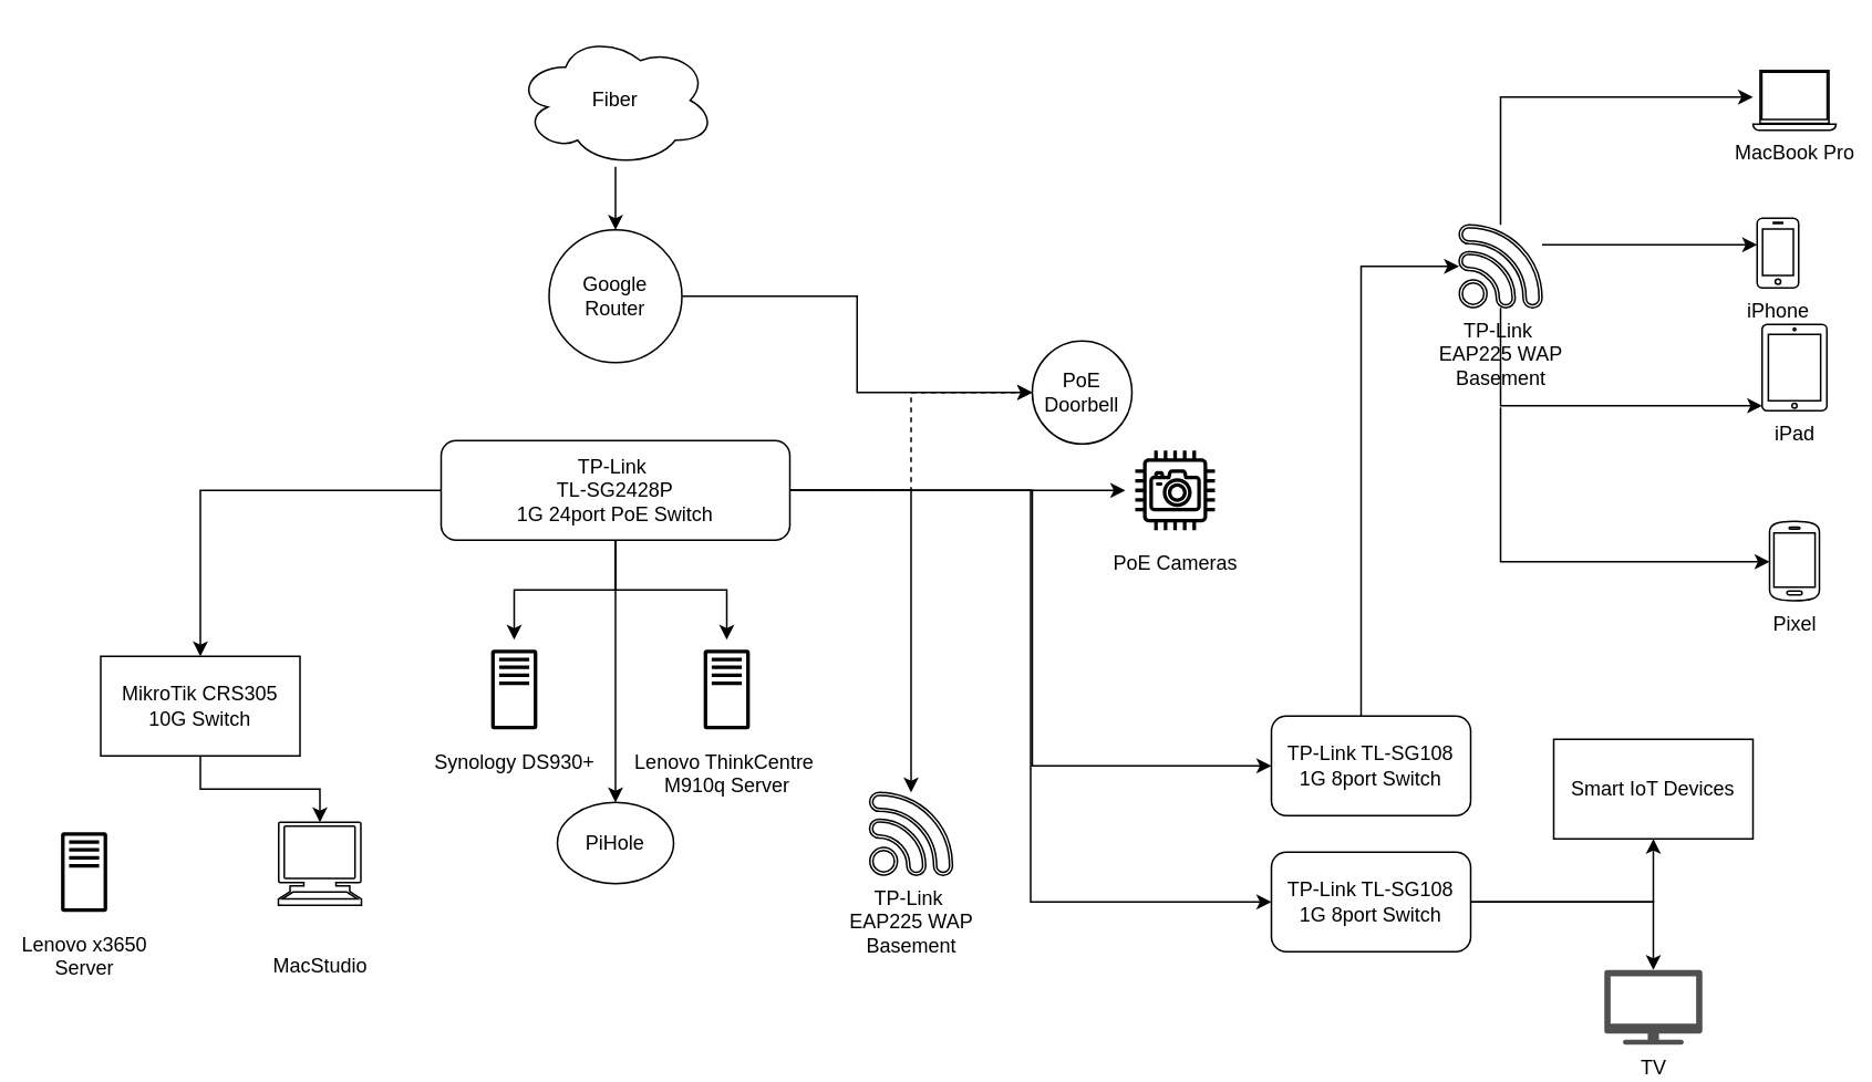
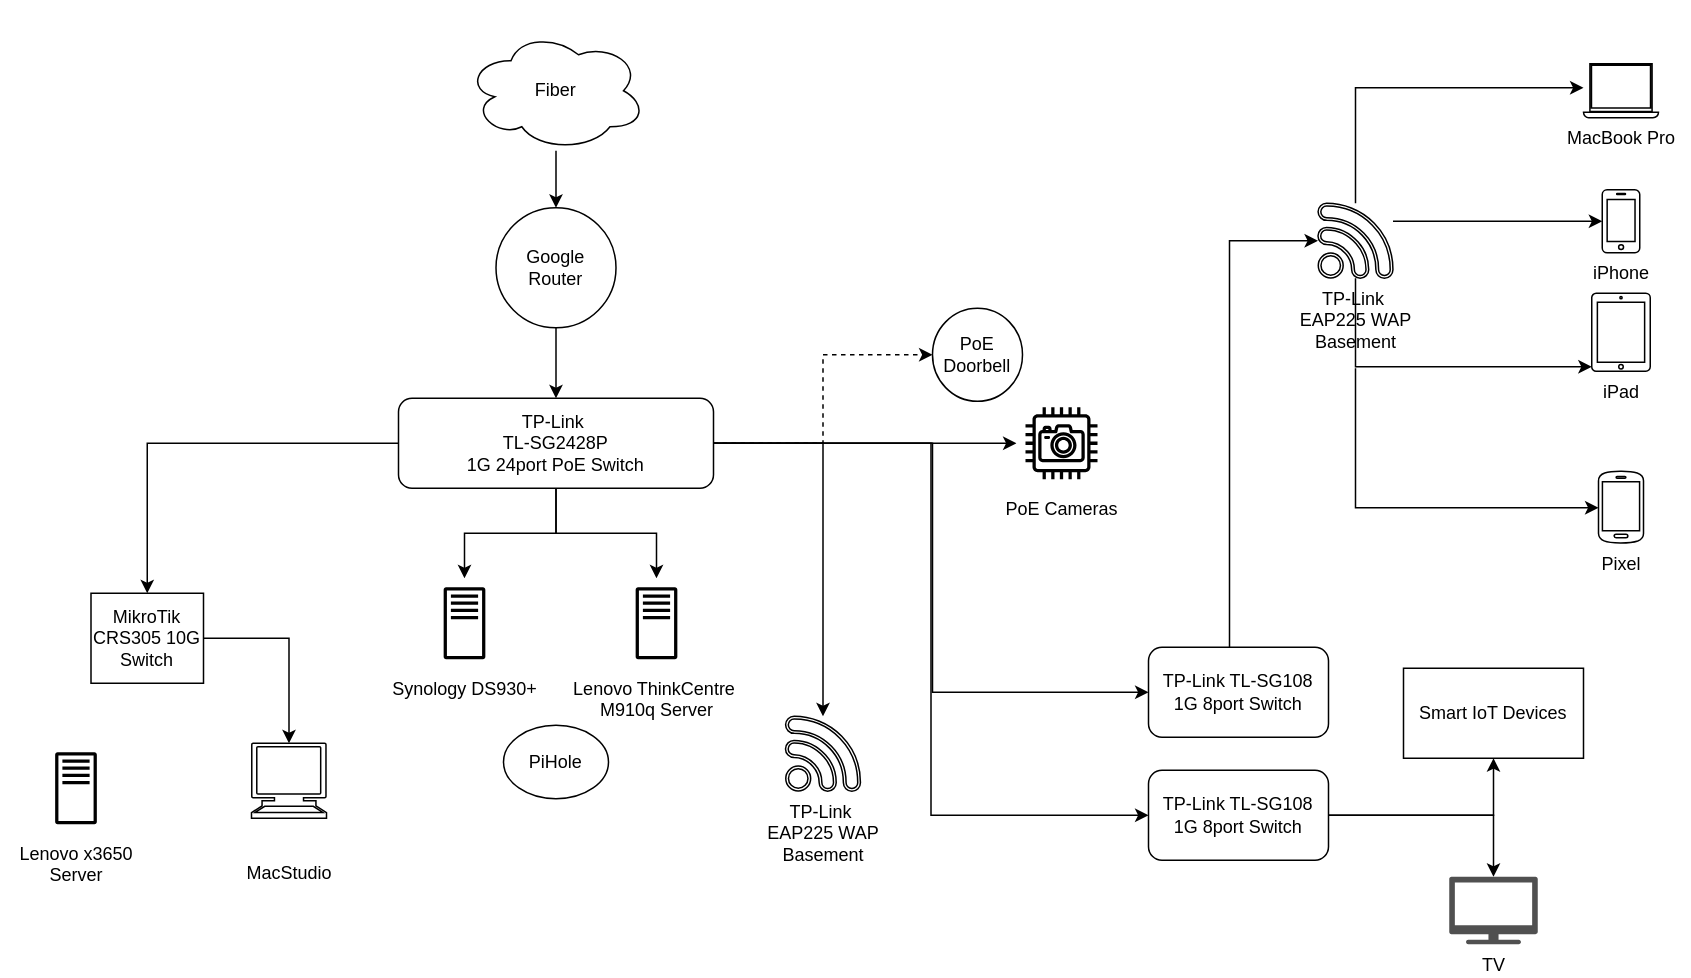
  <mxCell id="0" />
  <mxCell id="1" parent="0" />
  <mxCell id="2" value="" style="edgeStyle=orthogonalEdgeStyle;rounded=0;orthogonalLoop=1;jettySize=auto;html=1;" edge="1" parent="1" source="3" target="5"><mxGeometry relative="1" as="geometry" /></mxCell>
  <mxCell id="3" value="Fiber" style="ellipse;shape=cloud;whiteSpace=wrap;html=1;" parent="1" vertex="1"><mxGeometry x="310" y="20" width="120" height="80" as="geometry" /></mxCell>
- <mxCell id="4" value="" style="edgeStyle=orthogonalEdgeStyle;rounded=0;orthogonalLoop=1;jettySize=auto;html=1;" edge="1" parent="1" source="5" target="42"><mxGeometry relative="1" as="geometry" /></mxCell>
+ <mxCell id="4" value="" style="edgeStyle=orthogonalEdgeStyle;rounded=0;orthogonalLoop=1;jettySize=auto;html=1;" edge="1" parent="1" source="5" target="16"><mxGeometry relative="1" as="geometry" /></mxCell>
  <mxCell id="5" value="&lt;div&gt;Google&lt;/div&gt;&lt;div&gt;Router&lt;/div&gt;" style="ellipse;whiteSpace=wrap;html=1;aspect=fixed;" parent="1" vertex="1"><mxGeometry x="330" y="138" width="80" height="80" as="geometry" /></mxCell>
- <mxCell id="6" value="MikroTik CRS305 10G Switch" style="rounded=0;whiteSpace=wrap;html=1;" parent="1" vertex="1"><mxGeometry x="60" y="395" width="120" height="60" as="geometry" /></mxCell>
+ <mxCell id="6" value="MikroTik CRS305 10G Switch" style="rounded=0;whiteSpace=wrap;html=1;" parent="1" vertex="1"><mxGeometry x="60" y="395" width="75" height="60" as="geometry" /></mxCell>
  <mxCell id="7" style="edgeStyle=orthogonalEdgeStyle;rounded=0;orthogonalLoop=1;jettySize=auto;html=1;" edge="1" parent="1" source="16" target="32"><mxGeometry relative="1" as="geometry" /></mxCell>
  <mxCell id="8" style="edgeStyle=orthogonalEdgeStyle;rounded=0;orthogonalLoop=1;jettySize=auto;html=1;" edge="1" parent="1" source="16" target="17"><mxGeometry relative="1" as="geometry" /></mxCell>
  <mxCell id="9" style="edgeStyle=orthogonalEdgeStyle;rounded=0;orthogonalLoop=1;jettySize=auto;html=1;" edge="1" parent="1" source="16" target="36"><mxGeometry relative="1" as="geometry" /></mxCell>
  <mxCell id="10" style="edgeStyle=orthogonalEdgeStyle;rounded=0;orthogonalLoop=1;jettySize=auto;html=1;" edge="1" parent="1" source="16" target="37"><mxGeometry relative="1" as="geometry" /></mxCell>
  <mxCell id="11" style="edgeStyle=orthogonalEdgeStyle;rounded=0;orthogonalLoop=1;jettySize=auto;html=1;" edge="1" parent="1" source="16" target="6"><mxGeometry relative="1" as="geometry" /></mxCell>
  <mxCell id="12" style="edgeStyle=orthogonalEdgeStyle;rounded=0;orthogonalLoop=1;jettySize=auto;html=1;" edge="1" parent="1" source="16" target="25"><mxGeometry relative="1" as="geometry"><Array as="points"><mxPoint x="621" y="295" /><mxPoint x="621" y="461" /></Array></mxGeometry></mxCell>
  <mxCell id="13" style="edgeStyle=orthogonalEdgeStyle;rounded=0;orthogonalLoop=1;jettySize=auto;html=1;entryX=0;entryY=0.5;entryDx=0;entryDy=0;" edge="1" parent="1" source="16" target="28"><mxGeometry relative="1" as="geometry" /></mxCell>
- <mxCell id="14" style="edgeStyle=orthogonalEdgeStyle;rounded=0;orthogonalLoop=1;jettySize=auto;html=1;" edge="1" parent="1" source="16" target="39"><mxGeometry relative="1" as="geometry" /></mxCell>
  <mxCell id="15" style="edgeStyle=orthogonalEdgeStyle;rounded=0;orthogonalLoop=1;jettySize=auto;html=1;entryX=0;entryY=0.5;entryDx=0;entryDy=0;dashed=1;" edge="1" parent="1" source="16" target="42"><mxGeometry relative="1" as="geometry" /></mxCell>
  <mxCell id="16" value="&lt;div&gt;TP-Link&amp;nbsp;&lt;/div&gt;&lt;div&gt;TL-SG2428P&lt;/div&gt;&lt;div&gt;1G 24port PoE Switch&lt;br&gt;&lt;/div&gt;" style="rounded=1;whiteSpace=wrap;html=1;" parent="1" vertex="1"><mxGeometry x="265" y="265" width="210" height="60" as="geometry" /></mxCell>
  <mxCell id="17" value="&lt;div&gt;TP-Link&amp;nbsp;&lt;/div&gt;&lt;div&gt;EAP225 WAP&lt;/div&gt;&lt;div&gt;Basement&lt;br&gt;&lt;/div&gt;" style="sketch=0;pointerEvents=1;shadow=0;dashed=0;html=1;aspect=fixed;labelPosition=center;verticalLabelPosition=bottom;verticalAlign=top;align=center;outlineConnect=0;shape=mxgraph.vvd.wi_fi;" parent="1" vertex="1"><mxGeometry x="523" y="477" width="50" height="50" as="geometry" /></mxCell>
  <mxCell id="18" style="edgeStyle=orthogonalEdgeStyle;rounded=0;orthogonalLoop=1;jettySize=auto;html=1;" edge="1" parent="1" source="21" target="30"><mxGeometry relative="1" as="geometry"><Array as="points"><mxPoint x="903" y="58" /></Array></mxGeometry></mxCell>
  <mxCell id="19" style="edgeStyle=orthogonalEdgeStyle;rounded=0;orthogonalLoop=1;jettySize=auto;html=1;" edge="1" parent="1" source="21" target="33"><mxGeometry relative="1" as="geometry"><Array as="points"><mxPoint x="964" y="147" /><mxPoint x="964" y="147" /></Array></mxGeometry></mxCell>
  <mxCell id="20" style="edgeStyle=orthogonalEdgeStyle;rounded=0;orthogonalLoop=1;jettySize=auto;html=1;" edge="1" parent="1" source="21" target="31"><mxGeometry relative="1" as="geometry"><Array as="points"><mxPoint x="903" y="244" /></Array></mxGeometry></mxCell>
  <mxCell id="21" value="&lt;div&gt;TP-Link&amp;nbsp;&lt;/div&gt;&lt;div&gt;EAP225 WAP&lt;/div&gt;&lt;div&gt;Basement&lt;br&gt;&lt;/div&gt;" style="sketch=0;pointerEvents=1;shadow=0;dashed=0;html=1;aspect=fixed;labelPosition=center;verticalLabelPosition=bottom;verticalAlign=top;align=center;outlineConnect=0;shape=mxgraph.vvd.wi_fi;" parent="1" vertex="1"><mxGeometry x="878" y="135" width="50" height="50" as="geometry" /></mxCell>
  <mxCell id="22" style="edgeStyle=orthogonalEdgeStyle;rounded=0;orthogonalLoop=1;jettySize=auto;html=1;" edge="1" parent="1" target="34"><mxGeometry relative="1" as="geometry"><mxPoint x="903" y="245" as="sourcePoint" /><Array as="points"><mxPoint x="903" y="338" /></Array></mxGeometry></mxCell>
  <mxCell id="23" value="" style="shape=mxgraph.signs.tech.computer;html=1;pointerEvents=1;verticalLabelPosition=bottom;verticalAlign=top;align=center;" parent="1" vertex="1"><mxGeometry x="167" y="495" width="50" height="50" as="geometry" /></mxCell>
  <mxCell id="24" style="edgeStyle=orthogonalEdgeStyle;rounded=0;orthogonalLoop=1;jettySize=auto;html=1;" edge="1" parent="1" source="25" target="21"><mxGeometry relative="1" as="geometry"><Array as="points"><mxPoint x="819" y="160" /></Array></mxGeometry></mxCell>
  <mxCell id="25" value="&lt;div&gt;TP-Link TL-SG108&lt;/div&gt;&lt;div&gt;1G 8port Switch&lt;br&gt;&lt;/div&gt;" style="rounded=1;whiteSpace=wrap;html=1;" parent="1" vertex="1"><mxGeometry x="765" y="431" width="120" height="60" as="geometry" /></mxCell>
  <mxCell id="26" value="" style="edgeStyle=orthogonalEdgeStyle;rounded=0;orthogonalLoop=1;jettySize=auto;html=1;entryX=0.5;entryY=1;entryDx=0;entryDy=0;" edge="1" parent="1" source="28" target="40"><mxGeometry relative="1" as="geometry" /></mxCell>
  <mxCell id="27" style="edgeStyle=orthogonalEdgeStyle;rounded=0;orthogonalLoop=1;jettySize=auto;html=1;" edge="1" parent="1" source="28" target="41"><mxGeometry relative="1" as="geometry" /></mxCell>
  <mxCell id="28" value="&lt;div&gt;TP-Link TL-SG108&lt;/div&gt;&lt;div&gt;1G 8port Switch&lt;br&gt;&lt;/div&gt;" style="rounded=1;whiteSpace=wrap;html=1;" parent="1" vertex="1"><mxGeometry x="765" y="513" width="120" height="60" as="geometry" /></mxCell>
  <mxCell id="29" value="MacStudio" style="text;html=1;align=center;verticalAlign=middle;resizable=0;points=[];autosize=1;" parent="1" vertex="1"><mxGeometry x="152" y="567" width="80" height="30" as="geometry" /></mxCell>
  <mxCell id="30" value="MacBook Pro" style="sketch=0;pointerEvents=1;shadow=0;dashed=0;html=1;aspect=fixed;labelPosition=center;verticalLabelPosition=bottom;verticalAlign=top;align=center;outlineConnect=0;shape=mxgraph.vvd.laptop;" parent="1" vertex="1"><mxGeometry x="1055" y="42" width="50" height="36" as="geometry" /></mxCell>
  <mxCell id="31" value="iPad" style="sketch=0;pointerEvents=1;shadow=0;dashed=0;html=1;labelPosition=center;verticalLabelPosition=bottom;verticalAlign=top;outlineConnect=0;align=center;shape=mxgraph.office.devices.tablet_ipad;" parent="1" vertex="1"><mxGeometry x="1060.5" y="195" width="39" height="52" as="geometry" /></mxCell>
  <mxCell id="32" value="PoE Cameras" style="sketch=0;outlineConnect=0;dashed=0;verticalLabelPosition=bottom;verticalAlign=top;align=center;html=1;fontSize=12;fontStyle=0;aspect=fixed;shape=mxgraph.aws4.resourceIcon;resIcon=mxgraph.aws4.camera;" parent="1" vertex="1"><mxGeometry x="677" y="265" width="60" height="60" as="geometry" /></mxCell>
- <mxCell id="33" value="iPhone" style="sketch=0;pointerEvents=1;shadow=0;dashed=0;html=1;labelPosition=center;verticalLabelPosition=bottom;verticalAlign=top;outlineConnect=0;align=center;shape=mxgraph.office.devices.cell_phone_iphone_standalone;" parent="1" vertex="1"><mxGeometry x="1057.5" y="131" width="25" height="42" as="geometry" /></mxCell>
+ <mxCell id="33" value="iPhone" style="sketch=0;pointerEvents=1;shadow=0;dashed=0;html=1;labelPosition=center;verticalLabelPosition=bottom;verticalAlign=top;outlineConnect=0;align=center;shape=mxgraph.office.devices.cell_phone_iphone_standalone;" parent="1" vertex="1"><mxGeometry x="1067.5" y="126" width="25" height="42" as="geometry" /></mxCell>
  <mxCell id="34" value="Pixel" style="sketch=0;pointerEvents=1;shadow=0;dashed=0;html=1;labelPosition=center;verticalLabelPosition=bottom;verticalAlign=top;outlineConnect=0;align=center;shape=mxgraph.office.devices.cell_phone_android_proportional;" parent="1" vertex="1"><mxGeometry x="1065" y="313" width="30" height="49" as="geometry" /></mxCell>
  <mxCell id="35" value="&lt;div&gt;Lenovo x3650&lt;/div&gt;&lt;div&gt;Server&lt;/div&gt;" style="sketch=0;outlineConnect=0;dashed=0;verticalLabelPosition=bottom;verticalAlign=top;align=center;html=1;fontSize=12;fontStyle=0;aspect=fixed;shape=mxgraph.aws4.resourceIcon;resIcon=mxgraph.aws4.traditional_server;" parent="1" vertex="1"><mxGeometry x="20" y="495" width="60" height="60" as="geometry" /></mxCell>
  <mxCell id="36" value="&lt;div&gt;Lenovo ThinkCentre&amp;nbsp;&lt;/div&gt;&lt;div&gt;M910q Server&lt;/div&gt;" style="sketch=0;outlineConnect=0;dashed=0;verticalLabelPosition=bottom;verticalAlign=top;align=center;html=1;fontSize=12;fontStyle=0;aspect=fixed;shape=mxgraph.aws4.resourceIcon;resIcon=mxgraph.aws4.traditional_server;" parent="1" vertex="1"><mxGeometry x="407" y="385" width="60" height="60" as="geometry" /></mxCell>
  <mxCell id="37" value="Synology DS930+" style="sketch=0;outlineConnect=0;dashed=0;verticalLabelPosition=bottom;verticalAlign=top;align=center;html=1;fontSize=12;fontStyle=0;aspect=fixed;shape=mxgraph.aws4.resourceIcon;resIcon=mxgraph.aws4.traditional_server;" parent="1" vertex="1"><mxGeometry x="279" y="385" width="60" height="60" as="geometry" /></mxCell>
  <mxCell id="38" style="edgeStyle=orthogonalEdgeStyle;rounded=0;orthogonalLoop=1;jettySize=auto;html=1;entryX=0.5;entryY=0;entryDx=0;entryDy=0;entryPerimeter=0;" edge="1" parent="1" source="6" target="23"><mxGeometry relative="1" as="geometry" /></mxCell>
  <mxCell id="39" value="PiHole" style="ellipse;whiteSpace=wrap;html=1;" vertex="1" parent="1"><mxGeometry x="335" y="483" width="70" height="49" as="geometry" /></mxCell>
  <mxCell id="40" value="Smart IoT Devices" style="rounded=0;whiteSpace=wrap;html=1;" vertex="1" parent="1"><mxGeometry x="935" y="445" width="120" height="60" as="geometry" /></mxCell>
  <mxCell id="41" value="TV" style="sketch=0;pointerEvents=1;shadow=0;dashed=0;html=1;strokeColor=none;fillColor=#505050;labelPosition=center;verticalLabelPosition=bottom;verticalAlign=top;outlineConnect=0;align=center;shape=mxgraph.office.devices.tv;" vertex="1" parent="1"><mxGeometry x="965.5" y="584" width="59" height="45" as="geometry" /></mxCell>
  <mxCell id="42" value="PoE Doorbell" style="ellipse;whiteSpace=wrap;html=1;" vertex="1" parent="1"><mxGeometry x="621" y="205" width="60" height="62" as="geometry" /></mxCell>
